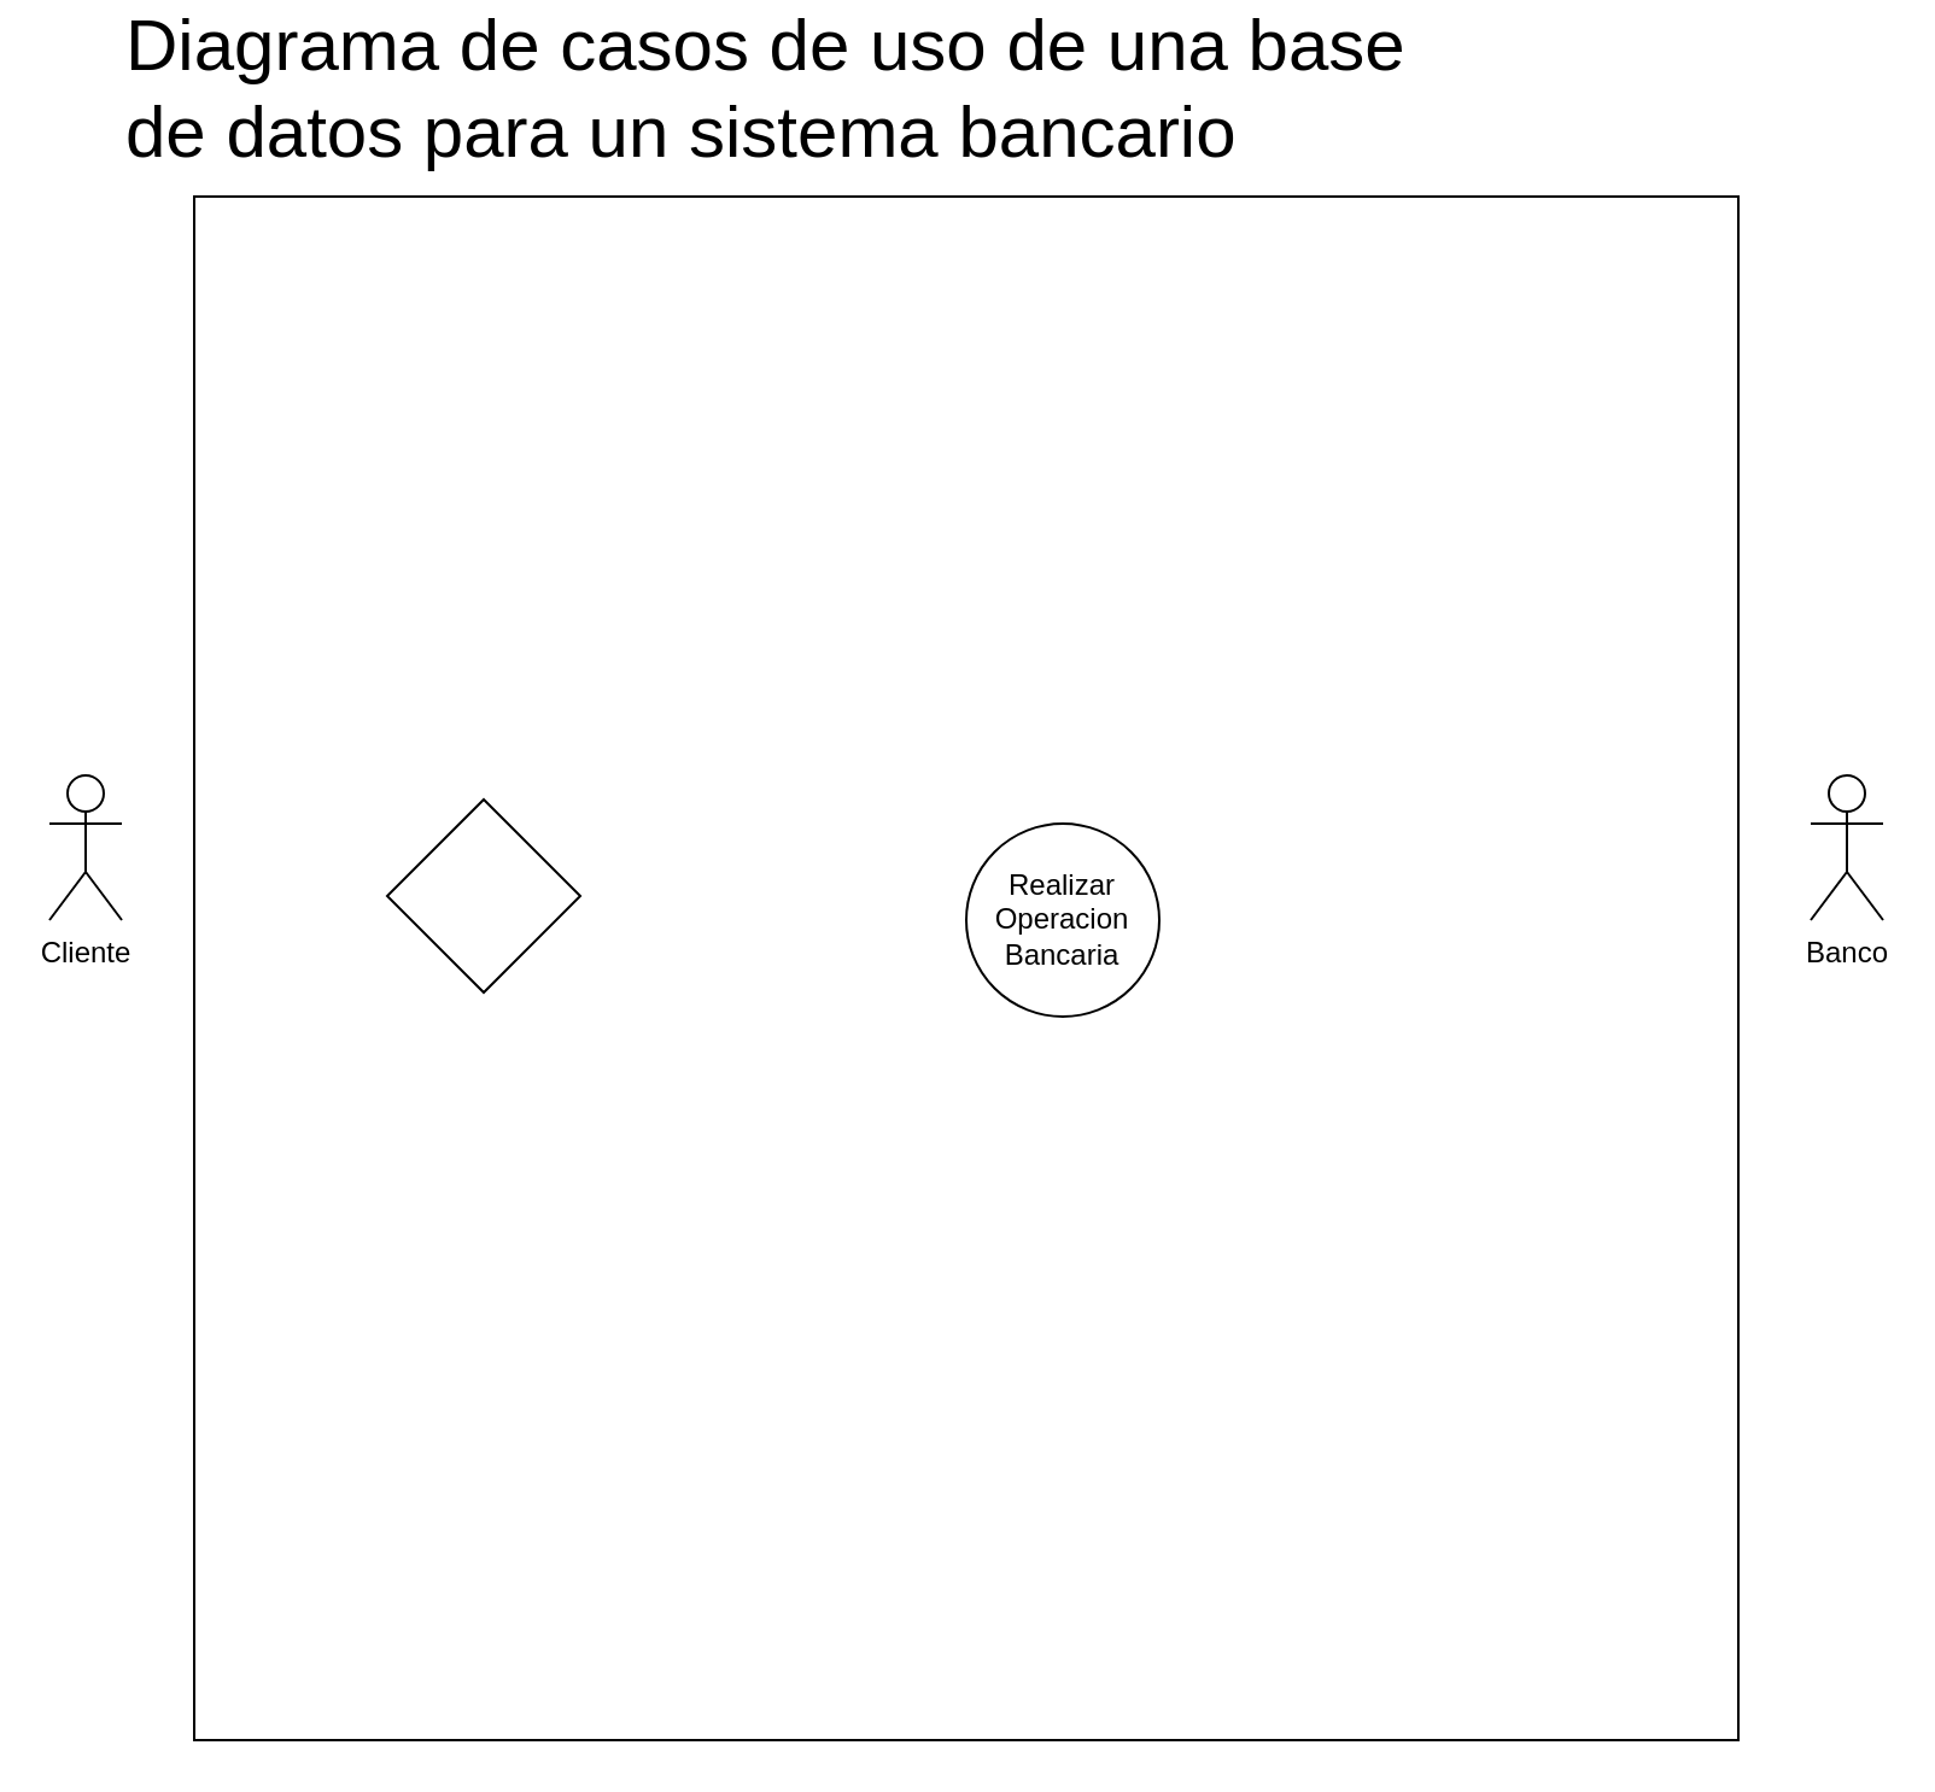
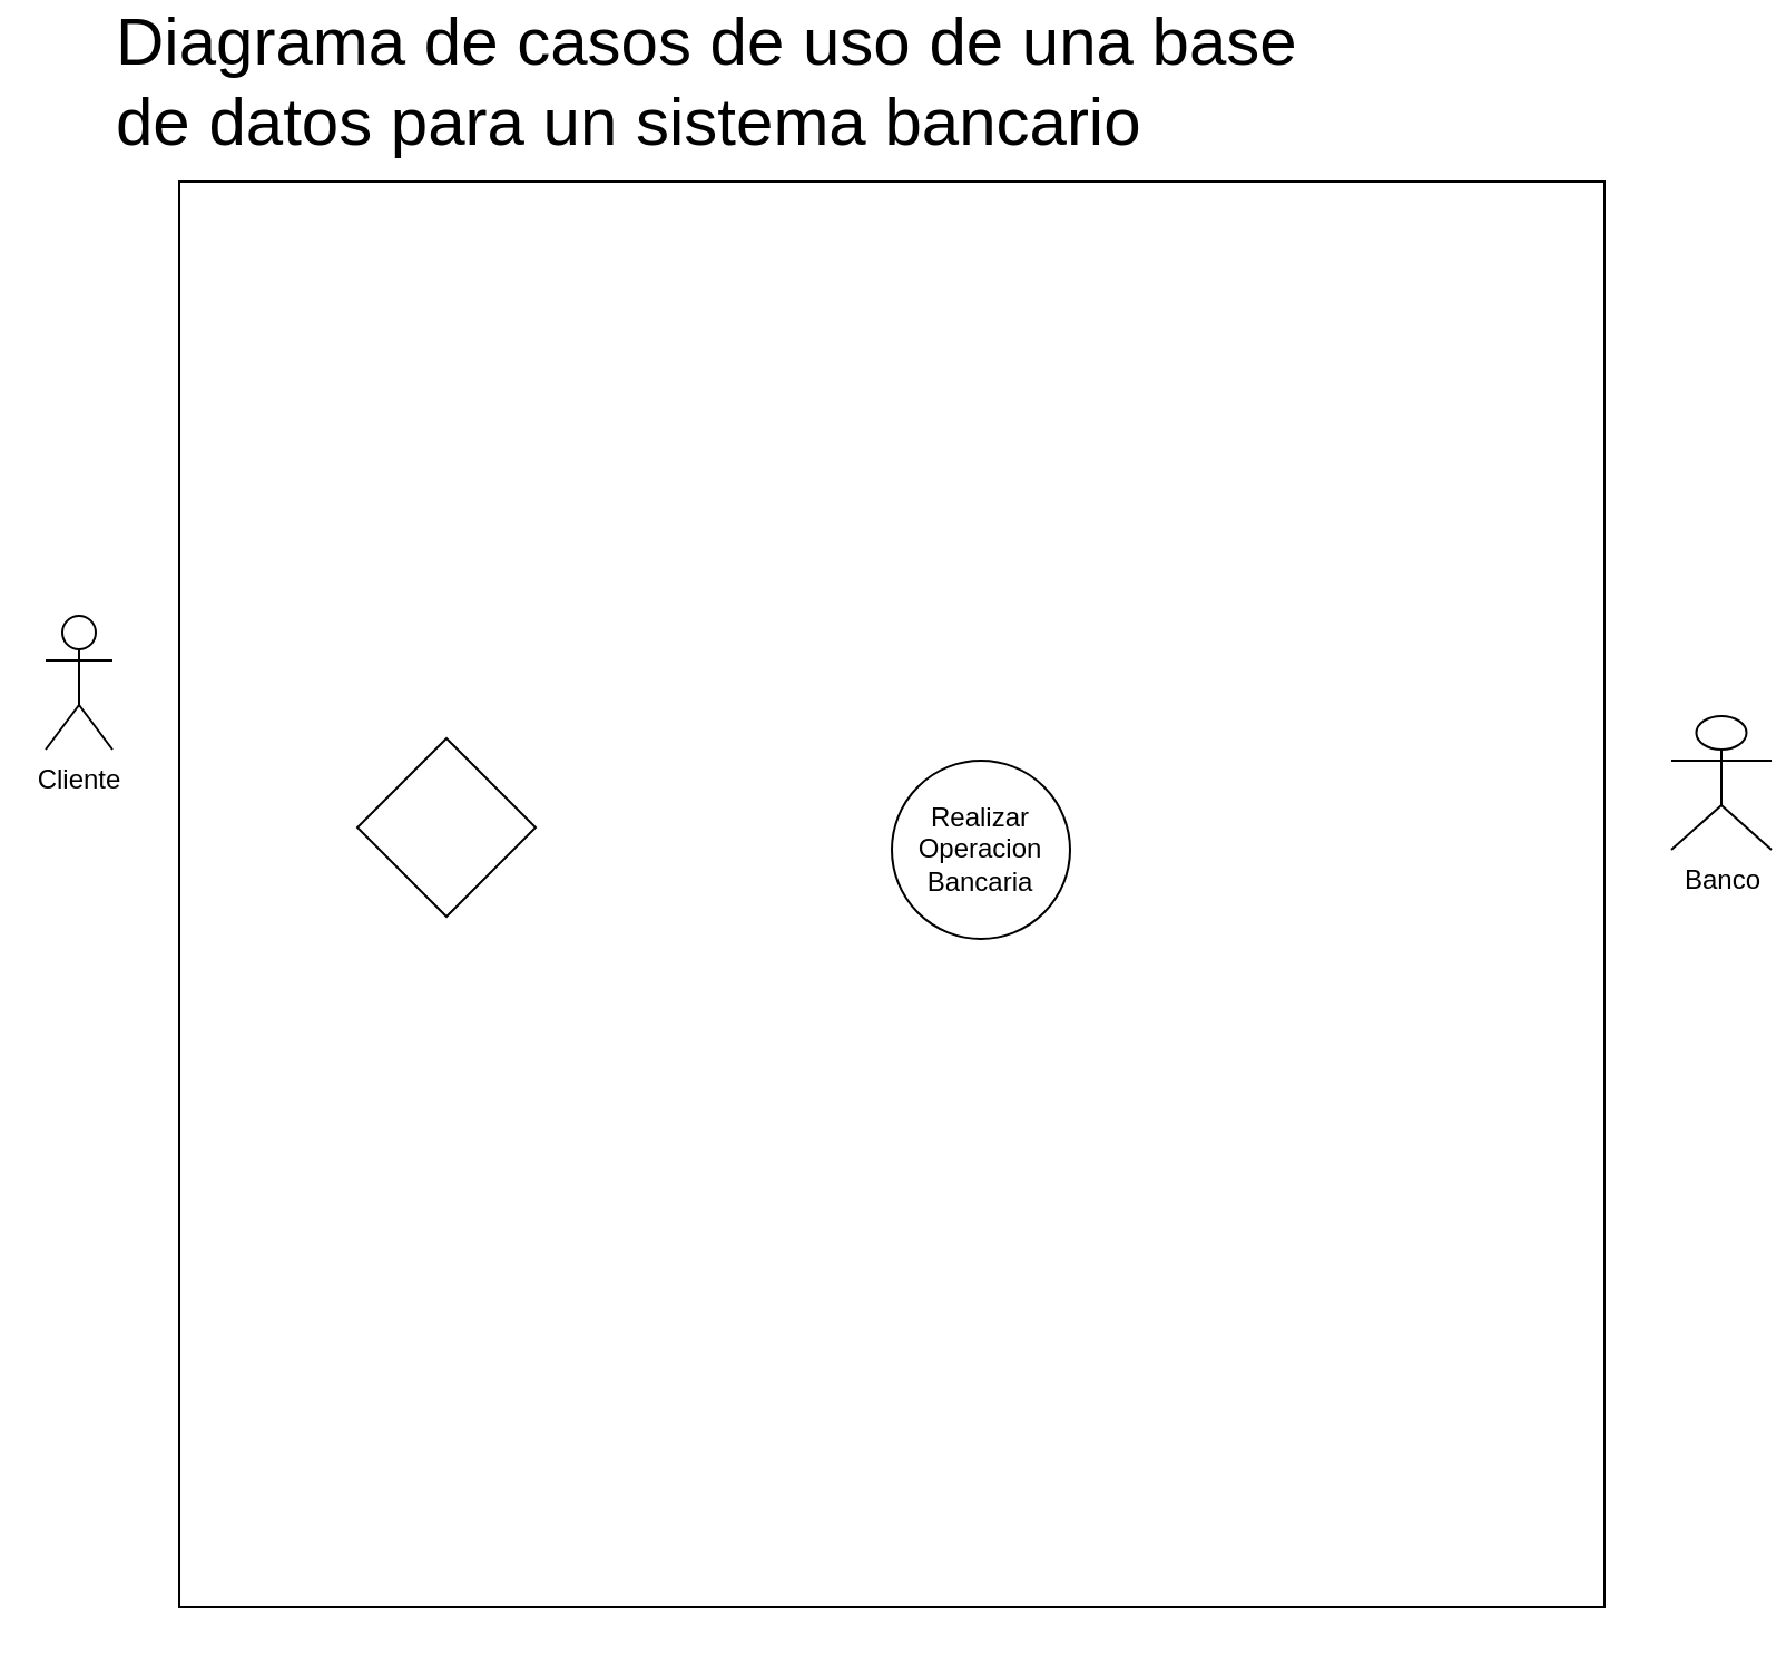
  <mxCell id="0" />
  <mxCell id="1" parent="0" />
  <mxCell id="2" value="Diagrama de casos de uso de una base de datos para un sistema bancario" style="text;html=1;align=left;verticalAlign=middle;whiteSpace=wrap;rounded=0;fontSize=30;" parent="1" vertex="1"><mxGeometry x="50" y="20" width="560" height="30" as="geometry" /></mxCell>
  <mxCell id="3" value="" style="whiteSpace=wrap;html=1;aspect=fixed;" parent="1" vertex="1"><mxGeometry x="80" y="80" width="640" height="640" as="geometry" /></mxCell>
- <mxCell id="4" value="Cliente" style="shape=umlActor;verticalLabelPosition=bottom;verticalAlign=top;html=1;outlineConnect=0;" parent="1" vertex="1"><mxGeometry x="20" y="320" width="30" height="60" as="geometry" /></mxCell>
- <mxCell id="5" value="Banco" style="shape=umlActor;verticalLabelPosition=bottom;verticalAlign=top;html=1;outlineConnect=0;" parent="1" vertex="1"><mxGeometry x="750" y="320" width="30" height="60" as="geometry" /></mxCell>
+ <mxCell id="4" value="Cliente" style="shape=umlActor;verticalLabelPosition=bottom;verticalAlign=top;html=1;outlineConnect=0;" parent="1" vertex="1"><mxGeometry x="20" y="275" width="30" height="60" as="geometry" /></mxCell>
+ <mxCell id="5" value="Banco" style="shape=umlActor;verticalLabelPosition=bottom;verticalAlign=top;html=1;outlineConnect=0;" parent="1" vertex="1"><mxGeometry x="750" y="320" width="45" height="60" as="geometry" /></mxCell>
  <mxCell id="6" value="Realizar Operacion Bancaria" style="ellipse;whiteSpace=wrap;html=1;" parent="1" vertex="1"><mxGeometry x="400" y="340" width="80" height="80" as="geometry" /></mxCell>
  <mxCell id="7" value="" style="rhombus;whiteSpace=wrap;html=1;" parent="1" vertex="1"><mxGeometry x="160" y="330" width="80" height="80" as="geometry" /></mxCell>
